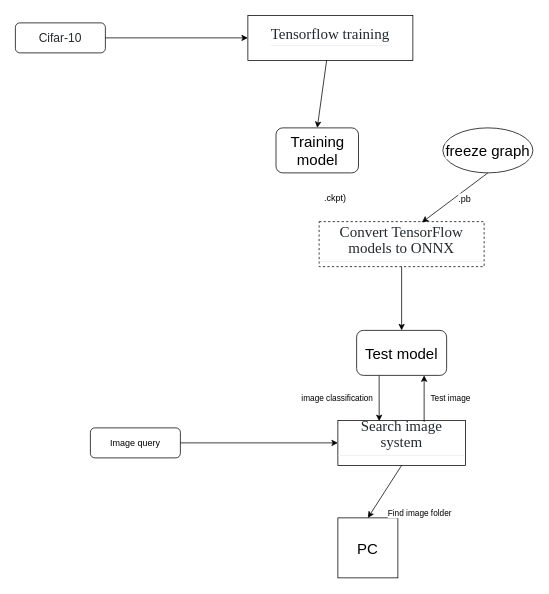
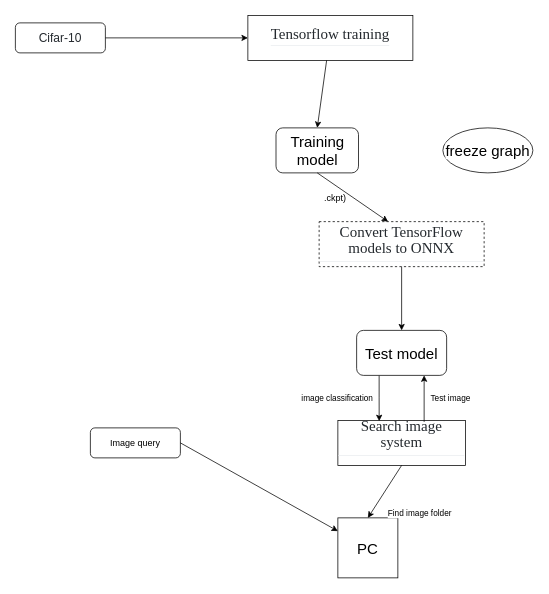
  <mxCell id="0" />
  <mxCell id="1" parent="0" />
  <mxCell id="2" value="Image query" style="rounded=1;whiteSpace=wrap;html=1;fontSize=12;glass=0;strokeWidth=1;shadow=0;" parent="1" vertex="1"><mxGeometry x="120" y="570" width="120" height="40" as="geometry" /></mxCell>
  <mxCell id="3" value="&lt;h1 id=&quot;search-image-by-deep-learning&quot; class=&quot;code-line&quot; style=&quot;padding-bottom: 0.3em ; line-height: 85% ; border-bottom: 1px solid rgb(234 , 236 , 239) ; box-sizing: border-box ; border-top-color: rgba(255 , 255 , 255 , 0.18) ; border-right-color: rgba(255 , 255 , 255 , 0.18) ; border-left-color: rgba(255 , 255 , 255 , 0.18) ; margin-right: 0px ; margin-bottom: 16px ; margin-left: 0px ; position: relative ; color: rgb(36 , 41 , 46) ; font-family: , &amp;#34;blinkmacsystemfont&amp;#34; , &amp;#34;segoe ui&amp;#34; , &amp;#34;helvetica&amp;#34; , &amp;#34;arial&amp;#34; , sans-serif , &amp;#34;apple color emoji&amp;#34; , &amp;#34;segoe ui emoji&amp;#34; , &amp;#34;segoe ui symbol&amp;#34; ; white-space: normal ; margin-top: 0px&quot;&gt;&lt;font style=&quot;font-weight: normal ; font-size: 20px&quot; face=&quot;Times New Roman&quot;&gt;Search image system&lt;/font&gt;&lt;/h1&gt;" style="rounded=0;whiteSpace=wrap;html=1;align=center;" vertex="1" parent="1"><mxGeometry x="450" y="560" width="170" height="60" as="geometry" /></mxCell>
  <mxCell id="4" value="image classification" style="edgeStyle=orthogonalEdgeStyle;rounded=0;orthogonalLoop=1;jettySize=auto;html=1;exitX=0.25;exitY=1;exitDx=0;exitDy=0;entryX=0.324;entryY=0.017;entryDx=0;entryDy=0;entryPerimeter=0;" edge="1" parent="1" source="5" target="3"><mxGeometry x="-0.018" y="-55" relative="1" as="geometry"><mxPoint x="-1" as="offset" /></mxGeometry></mxCell>
  <mxCell id="5" value="&lt;font style=&quot;font-size: 20px&quot;&gt;Test model&lt;/font&gt;" style="rounded=1;whiteSpace=wrap;html=1;" vertex="1" parent="1"><mxGeometry x="475" y="440" width="120" height="60" as="geometry" /></mxCell>
- <mxCell id="6" value="" style="endArrow=classic;html=1;exitX=1;exitY=0.5;exitDx=0;exitDy=0;entryX=0;entryY=0.5;entryDx=0;entryDy=0;" edge="1" parent="1" source="2" target="3"><mxGeometry width="50" height="50" relative="1" as="geometry"><mxPoint x="480" y="570" as="sourcePoint" /><mxPoint x="530" y="520" as="targetPoint" /></mxGeometry></mxCell>
+ <mxCell id="6" value="" style="endArrow=classic;html=1;exitX=1;exitY=0.5;exitDx=0;exitDy=0;" edge="1" parent="1" source="2" target="8"><mxGeometry width="50" height="50" relative="1" as="geometry"><mxPoint x="480" y="570" as="sourcePoint" /><mxPoint x="530" y="520" as="targetPoint" /></mxGeometry></mxCell>
  <mxCell id="7" value="Test image" style="endArrow=classic;html=1;entryX=0.75;entryY=1;entryDx=0;entryDy=0;" edge="1" parent="1" target="5"><mxGeometry x="0.032" y="-35" width="50" height="50" relative="1" as="geometry"><mxPoint x="565" y="562" as="sourcePoint" /><mxPoint x="595" y="510" as="targetPoint" /><mxPoint as="offset" /></mxGeometry></mxCell>
  <mxCell id="8" value="&lt;font style=&quot;font-size: 20px&quot;&gt;PC&lt;/font&gt;" style="whiteSpace=wrap;html=1;aspect=fixed;align=center;" vertex="1" parent="1"><mxGeometry x="450" y="690" width="80" height="80" as="geometry" /></mxCell>
  <mxCell id="9" value="Find image folder" style="endArrow=classic;html=1;exitX=0.5;exitY=1;exitDx=0;exitDy=0;entryX=0.5;entryY=0;entryDx=0;entryDy=0;" edge="1" parent="1" source="3" target="8"><mxGeometry x="-0.017" y="55" width="50" height="50" relative="1" as="geometry"><mxPoint x="610" y="610" as="sourcePoint" /><mxPoint x="660" y="560" as="targetPoint" /><mxPoint as="offset" /></mxGeometry></mxCell>
  <mxCell id="10" value="&lt;span style=&quot;box-sizing: border-box ; color: rgb(36 , 41 , 46) ; font-size: 16px ; background-color: rgb(255 , 255 , 255)&quot;&gt;Cifar-10&lt;/span&gt;" style="rounded=1;whiteSpace=wrap;html=1;fontSize=12;glass=0;strokeWidth=1;shadow=0;" vertex="1" parent="1"><mxGeometry x="20" y="30" width="120" height="40" as="geometry" /></mxCell>
  <mxCell id="11" value="&lt;p style=&quot;line-height: 50%&quot;&gt;&lt;/p&gt;&lt;h1 id=&quot;search-image-by-deep-learning&quot; class=&quot;code-line&quot; style=&quot;padding-bottom: 0.3em ; line-height: 85% ; border-bottom: 1px solid rgb(234 , 236 , 239) ; box-sizing: border-box ; border-top-color: rgba(255 , 255 , 255 , 0.18) ; border-right-color: rgba(255 , 255 , 255 , 0.18) ; border-left-color: rgba(255 , 255 , 255 , 0.18) ; margin: 0px 0px 16px ; position: relative ; color: rgb(36 , 41 , 46) ; white-space: normal ; font-size: 20px&quot;&gt;&lt;span style=&quot;font-weight: normal&quot;&gt;&lt;font face=&quot;Times New Roman&quot;&gt;&lt;font style=&quot;font-size: 20px&quot;&gt;&lt;span&gt;Tensorflow&amp;nbsp;&lt;/span&gt;&lt;/font&gt;training&lt;/font&gt;&lt;/span&gt;&lt;/h1&gt;&lt;p&gt;&lt;/p&gt;" style="rounded=0;whiteSpace=wrap;html=1;align=center;" vertex="1" parent="1"><mxGeometry x="330" y="20" width="220" height="60" as="geometry" /></mxCell>
  <mxCell id="12" value="" style="endArrow=classic;html=1;entryX=0;entryY=0.5;entryDx=0;entryDy=0;" edge="1" parent="1" target="11"><mxGeometry width="50" height="50" relative="1" as="geometry"><mxPoint x="140" y="50" as="sourcePoint" /><mxPoint x="190" y="0" as="targetPoint" /></mxGeometry></mxCell>
  <mxCell id="13" value="&lt;span style=&quot;font-size: 20px&quot;&gt;Training model&lt;/span&gt;" style="rounded=1;whiteSpace=wrap;html=1;" vertex="1" parent="1"><mxGeometry x="367.5" y="170" width="110" height="60" as="geometry" /></mxCell>
  <mxCell id="14" value="" style="endArrow=classic;html=1;entryX=0.5;entryY=0;entryDx=0;entryDy=0;" edge="1" parent="1" target="13"><mxGeometry width="50" height="50" relative="1" as="geometry"><mxPoint x="435" y="80" as="sourcePoint" /><mxPoint x="480" y="30" as="targetPoint" /></mxGeometry></mxCell>
  <mxCell id="15" value="&lt;font style=&quot;font-size: 20px&quot;&gt;&lt;span style=&quot;background-color: rgb(255 , 255 , 255)&quot;&gt;freeze graph&lt;/span&gt;&lt;br&gt;&lt;/font&gt;" style="ellipse;whiteSpace=wrap;html=1;align=center;" vertex="1" parent="1"><mxGeometry x="590" y="170" width="120" height="60" as="geometry" /></mxCell>
  <mxCell id="16" value="&lt;p style=&quot;line-height: 50%&quot;&gt;&lt;/p&gt;&lt;h1 id=&quot;search-image-by-deep-learning&quot; class=&quot;code-line&quot; style=&quot;padding-bottom: 0.3em ; line-height: 85% ; border-bottom: 1px solid rgb(234 , 236 , 239) ; box-sizing: border-box ; border-top-color: rgba(255 , 255 , 255 , 0.18) ; border-right-color: rgba(255 , 255 , 255 , 0.18) ; border-left-color: rgba(255 , 255 , 255 , 0.18) ; margin: 0px 0px 16px ; position: relative&quot;&gt;&lt;font color=&quot;#24292e&quot; face=&quot;Times New Roman&quot;&gt;&lt;span style=&quot;font-size: 20px ; font-weight: 400&quot;&gt;Convert TensorFlow models to ONNX&lt;/span&gt;&lt;/font&gt;&lt;br&gt;&lt;/h1&gt;&lt;p&gt;&lt;/p&gt;" style="rounded=0;whiteSpace=wrap;html=1;align=center;dashed=1;" vertex="1" parent="1"><mxGeometry x="425" y="295" width="220" height="60" as="geometry" /></mxCell>
+ <mxCell id="17" value="" style="endArrow=classic;html=1;exitX=0.5;exitY=1;exitDx=0;exitDy=0;entryX=0.418;entryY=0;entryDx=0;entryDy=0;entryPerimeter=0;" edge="1" parent="1" source="13" target="16"><mxGeometry width="50" height="50" relative="1" as="geometry"><mxPoint x="510" y="400" as="sourcePoint" /><mxPoint x="560" y="350" as="targetPoint" /></mxGeometry></mxCell>
  <mxCell id="18" value=".ckpt)" style="text;html=1;" vertex="1" parent="1"><mxGeometry x="430" y="250" width="50" height="30" as="geometry" /></mxCell>
- <mxCell id="19" value="" style="endArrow=classic;html=1;exitX=0.5;exitY=1;exitDx=0;exitDy=0;entryX=0.623;entryY=0.017;entryDx=0;entryDy=0;entryPerimeter=0;" edge="1" parent="1" source="15" target="16"><mxGeometry width="50" height="50" relative="1" as="geometry"><mxPoint x="510" y="400" as="sourcePoint" /><mxPoint x="560" y="350" as="targetPoint" /></mxGeometry></mxCell>
- <mxCell id="20" value=".pb" style="text;html=1;align=center;verticalAlign=middle;resizable=0;points=[];labelBackgroundColor=#ffffff;" vertex="1" connectable="0" parent="19"><mxGeometry x="-0.228" y="3" relative="1" as="geometry"><mxPoint x="0.21" y="7.12" as="offset" /></mxGeometry></mxCell>
  <mxCell id="21" value="" style="endArrow=classic;html=1;entryX=0.5;entryY=0;entryDx=0;entryDy=0;exitX=0.5;exitY=1;exitDx=0;exitDy=0;" edge="1" parent="1" source="16" target="5"><mxGeometry width="50" height="50" relative="1" as="geometry"><mxPoint x="510" y="400" as="sourcePoint" /><mxPoint x="560" y="350" as="targetPoint" /></mxGeometry></mxCell>
